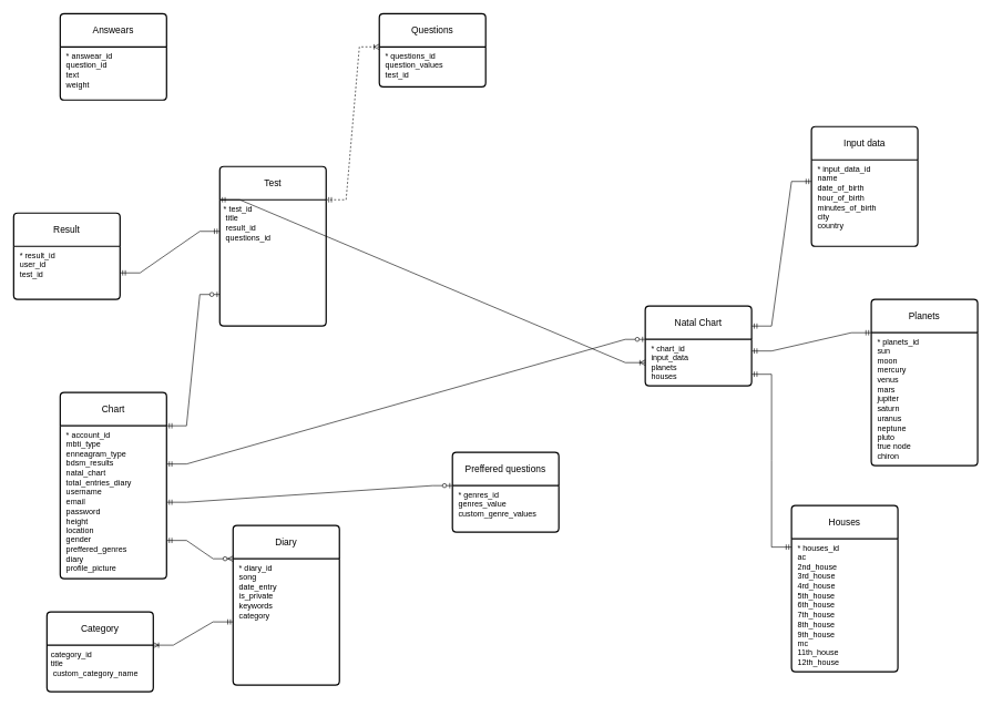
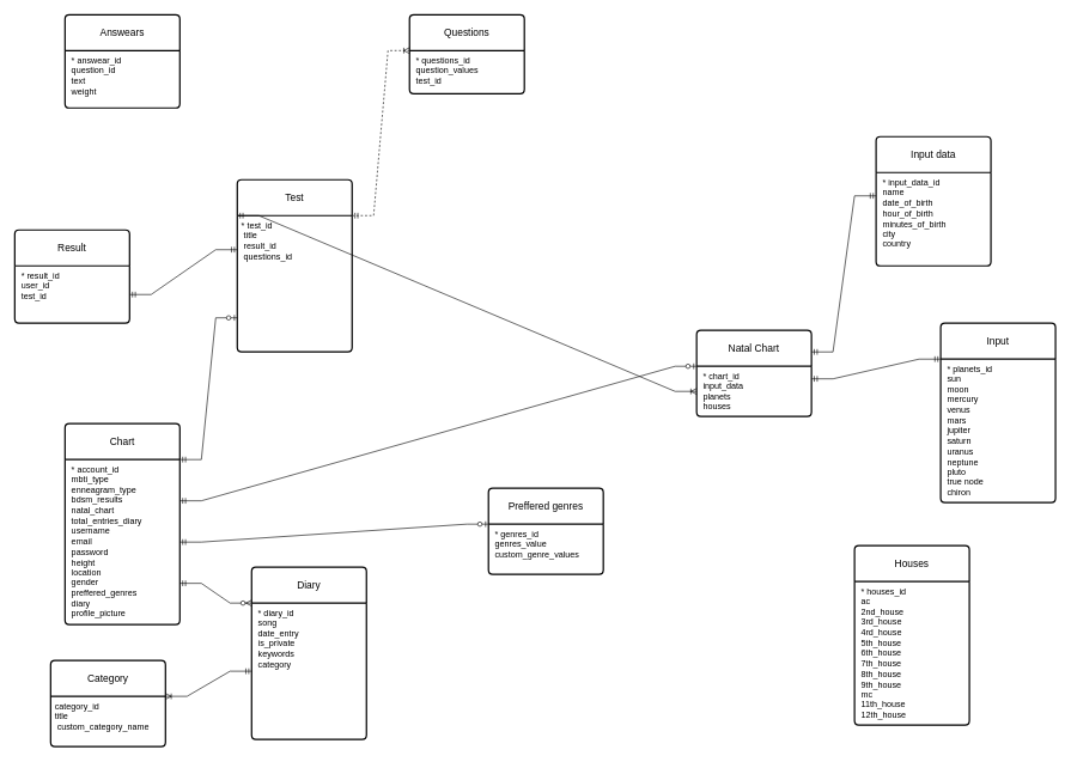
  <mxCell id="0" />
  <mxCell id="1" parent="0" />
  <mxCell id="2" value="Chart" style="swimlane;childLayout=stackLayout;horizontal=1;startSize=50;horizontalStack=0;rounded=1;fontSize=14;fontStyle=0;strokeWidth=2;resizeParent=0;resizeLast=1;shadow=0;dashed=0;align=center;arcSize=4;whiteSpace=wrap;html=1;" parent="1" vertex="1"><mxGeometry x="90" y="590" width="160" height="280" as="geometry" /></mxCell>
  <mxCell id="3" value="&amp;nbsp;* account_id&lt;br&gt;&amp;nbsp;mbti_type&lt;br&gt;&amp;nbsp;enneagram_type&lt;br&gt;&amp;nbsp;bdsm_results&lt;br&gt;&amp;nbsp;natal_chart&lt;br&gt;&amp;nbsp;total_entries_diary&lt;br&gt;&amp;nbsp;username&lt;br&gt;&amp;nbsp;email&lt;br&gt;&amp;nbsp;password&lt;br&gt;&amp;nbsp;height&lt;br&gt;&amp;nbsp;location&lt;br&gt;&amp;nbsp;gender&lt;br&gt;&amp;nbsp;preffered_genres&lt;br&gt;&amp;nbsp;diary&lt;br&gt;&amp;nbsp;profile_picture" style="align=left;strokeColor=none;fillColor=none;spacingLeft=4;fontSize=12;verticalAlign=top;resizable=0;rotatable=0;part=1;html=1;" parent="2" vertex="1"><mxGeometry y="50" width="160" height="230" as="geometry" /></mxCell>
  <mxCell id="4" value="Diary" style="swimlane;childLayout=stackLayout;horizontal=1;startSize=50;horizontalStack=0;rounded=1;fontSize=14;fontStyle=0;strokeWidth=2;resizeParent=0;resizeLast=1;shadow=0;dashed=0;align=center;arcSize=4;whiteSpace=wrap;html=1;" parent="1" vertex="1"><mxGeometry x="350" y="790" width="160" height="240" as="geometry" /></mxCell>
  <mxCell id="5" value="&amp;nbsp;* diary_id&lt;br&gt;&amp;nbsp;song&lt;br&gt;&amp;nbsp;date_entry&lt;br&gt;&amp;nbsp;is_private&lt;br&gt;&amp;nbsp;keywords&lt;br&gt;&amp;nbsp;category" style="align=left;strokeColor=none;fillColor=none;spacingLeft=4;fontSize=12;verticalAlign=top;resizable=0;rotatable=0;part=1;html=1;" parent="4" vertex="1"><mxGeometry y="50" width="160" height="190" as="geometry" /></mxCell>
  <mxCell id="6" value="Test" style="swimlane;childLayout=stackLayout;horizontal=1;startSize=50;horizontalStack=0;rounded=1;fontSize=14;fontStyle=0;strokeWidth=2;resizeParent=0;resizeLast=1;shadow=0;dashed=0;align=center;arcSize=4;whiteSpace=wrap;html=1;" parent="1" vertex="1"><mxGeometry x="330" y="250" width="160" height="240" as="geometry" /></mxCell>
  <mxCell id="7" value="* test_id&lt;br&gt;&amp;nbsp;title&lt;br&gt;&amp;nbsp;result_id&lt;br&gt;&amp;nbsp;questions_id&lt;br&gt;&amp;nbsp;" style="align=left;strokeColor=none;fillColor=none;spacingLeft=4;fontSize=12;verticalAlign=top;resizable=0;rotatable=0;part=1;html=1;" parent="6" vertex="1"><mxGeometry y="50" width="160" height="190" as="geometry" /></mxCell>
  <mxCell id="8" value="Answears" style="swimlane;childLayout=stackLayout;horizontal=1;startSize=50;horizontalStack=0;rounded=1;fontSize=14;fontStyle=0;strokeWidth=2;resizeParent=0;resizeLast=1;shadow=0;dashed=0;align=center;arcSize=4;whiteSpace=wrap;html=1;" parent="1" vertex="1"><mxGeometry x="90" y="20" width="160" height="130" as="geometry"><mxRectangle x="120" y="-200" width="100" height="50" as="alternateBounds" /></mxGeometry></mxCell>
  <mxCell id="9" value="&amp;nbsp;* answear_id&lt;br&gt;&amp;nbsp;question_id&lt;br&gt;&amp;nbsp;text&lt;br&gt;&amp;nbsp;weight" style="align=left;strokeColor=none;fillColor=none;spacingLeft=4;fontSize=12;verticalAlign=top;resizable=0;rotatable=0;part=1;html=1;" parent="8" vertex="1"><mxGeometry y="50" width="160" height="80" as="geometry" /></mxCell>
  <mxCell id="10" value="Questions" style="swimlane;childLayout=stackLayout;horizontal=1;startSize=50;horizontalStack=0;rounded=1;fontSize=14;fontStyle=0;strokeWidth=2;resizeParent=0;resizeLast=1;shadow=0;dashed=0;align=center;arcSize=4;whiteSpace=wrap;html=1;" parent="1" vertex="1"><mxGeometry x="570" y="20" width="160" height="110" as="geometry" /></mxCell>
  <mxCell id="11" value="&amp;nbsp;* questions_id&lt;br&gt;&amp;nbsp;question_values&lt;br&gt;&amp;nbsp;test_id" style="align=left;strokeColor=none;fillColor=none;spacingLeft=4;fontSize=12;verticalAlign=top;resizable=0;rotatable=0;part=1;html=1;" parent="10" vertex="1"><mxGeometry y="50" width="160" height="60" as="geometry" /></mxCell>
  <mxCell id="12" value="Category" style="swimlane;childLayout=stackLayout;horizontal=1;startSize=50;horizontalStack=0;rounded=1;fontSize=14;fontStyle=0;strokeWidth=2;resizeParent=0;resizeLast=1;shadow=0;dashed=0;align=center;arcSize=4;whiteSpace=wrap;html=1;" parent="1" vertex="1"><mxGeometry x="70" y="920" width="160" height="120" as="geometry" /></mxCell>
  <mxCell id="13" value="category_id&amp;nbsp;&lt;br&gt;title&lt;br&gt;&amp;nbsp;custom_category_name" style="align=left;strokeColor=none;fillColor=none;spacingLeft=4;fontSize=12;verticalAlign=top;resizable=0;rotatable=0;part=1;html=1;" parent="12" vertex="1"><mxGeometry y="50" width="160" height="70" as="geometry" /></mxCell>
- <mxCell id="14" value="Preffered questions" style="swimlane;childLayout=stackLayout;horizontal=1;startSize=50;horizontalStack=0;rounded=1;fontSize=14;fontStyle=0;strokeWidth=2;resizeParent=0;resizeLast=1;shadow=0;dashed=0;align=center;arcSize=4;whiteSpace=wrap;html=1;" parent="1" vertex="1"><mxGeometry x="680" y="680" width="160" height="120" as="geometry" /></mxCell>
+ <mxCell id="14" value="Preffered genres" style="swimlane;childLayout=stackLayout;horizontal=1;startSize=50;horizontalStack=0;rounded=1;fontSize=14;fontStyle=0;strokeWidth=2;resizeParent=0;resizeLast=1;shadow=0;dashed=0;align=center;arcSize=4;whiteSpace=wrap;html=1;" parent="1" vertex="1"><mxGeometry x="680" y="680" width="160" height="120" as="geometry" /></mxCell>
  <mxCell id="15" value="&amp;nbsp;* genres_id&amp;nbsp;&lt;br&gt;&amp;nbsp;genres_value&lt;br&gt;&amp;nbsp;custom_genre_values" style="align=left;strokeColor=none;fillColor=none;spacingLeft=4;fontSize=12;verticalAlign=top;resizable=0;rotatable=0;part=1;html=1;" parent="14" vertex="1"><mxGeometry y="50" width="160" height="70" as="geometry" /></mxCell>
  <mxCell id="16" value="Natal Chart" style="swimlane;childLayout=stackLayout;horizontal=1;startSize=50;horizontalStack=0;rounded=1;fontSize=14;fontStyle=0;strokeWidth=2;resizeParent=0;resizeLast=1;shadow=0;dashed=0;align=center;arcSize=4;whiteSpace=wrap;html=1;" parent="1" vertex="1"><mxGeometry x="970" y="460" width="160" height="120" as="geometry" /></mxCell>
  <mxCell id="17" value="&amp;nbsp;* chart_id&lt;br&gt;&amp;nbsp;input_data&lt;br&gt;&amp;nbsp;planets&lt;br&gt;&amp;nbsp;houses" style="align=left;strokeColor=none;fillColor=none;spacingLeft=4;fontSize=12;verticalAlign=top;resizable=0;rotatable=0;part=1;html=1;" parent="16" vertex="1"><mxGeometry y="50" width="160" height="70" as="geometry" /></mxCell>
  <mxCell id="18" value="Input data" style="swimlane;childLayout=stackLayout;horizontal=1;startSize=50;horizontalStack=0;rounded=1;fontSize=14;fontStyle=0;strokeWidth=2;resizeParent=0;resizeLast=1;shadow=0;dashed=0;align=center;arcSize=4;whiteSpace=wrap;html=1;" parent="1" vertex="1"><mxGeometry x="1220" y="190" width="160" height="180" as="geometry" /></mxCell>
  <mxCell id="19" value="&amp;nbsp;* input_data_id&lt;br&gt;&amp;nbsp;name&lt;br&gt;&amp;nbsp;date_of_birth&lt;br&gt;&amp;nbsp;hour_of_birth&lt;br&gt;&amp;nbsp;minutes_of_birth&lt;br&gt;&amp;nbsp;city&lt;br&gt;&amp;nbsp;country" style="align=left;strokeColor=none;fillColor=none;spacingLeft=4;fontSize=12;verticalAlign=top;resizable=0;rotatable=0;part=1;html=1;" parent="18" vertex="1"><mxGeometry y="50" width="160" height="130" as="geometry" /></mxCell>
- <mxCell id="20" value="Planets" style="swimlane;childLayout=stackLayout;horizontal=1;startSize=50;horizontalStack=0;rounded=1;fontSize=14;fontStyle=0;strokeWidth=2;resizeParent=0;resizeLast=1;shadow=0;dashed=0;align=center;arcSize=4;whiteSpace=wrap;html=1;" parent="1" vertex="1"><mxGeometry x="1310" y="450" width="160" height="250" as="geometry" /></mxCell>
+ <mxCell id="20" value="Input" style="swimlane;childLayout=stackLayout;horizontal=1;startSize=50;horizontalStack=0;rounded=1;fontSize=14;fontStyle=0;strokeWidth=2;resizeParent=0;resizeLast=1;shadow=0;dashed=0;align=center;arcSize=4;whiteSpace=wrap;html=1;" parent="1" vertex="1"><mxGeometry x="1310" y="450" width="160" height="250" as="geometry" /></mxCell>
  <mxCell id="21" value="&amp;nbsp;* planets_id&lt;br&gt;&amp;nbsp;sun&lt;br&gt;&amp;nbsp;moon&lt;br&gt;&amp;nbsp;mercury&lt;br&gt;&amp;nbsp;venus&lt;br&gt;&amp;nbsp;mars&lt;br&gt;&amp;nbsp;jupiter&lt;br&gt;&amp;nbsp;saturn&lt;br&gt;&amp;nbsp;uranus&lt;br&gt;&amp;nbsp;neptune&lt;br&gt;&amp;nbsp;pluto&lt;br&gt;&amp;nbsp;true node&lt;br&gt;&amp;nbsp;chiron" style="align=left;strokeColor=none;fillColor=none;spacingLeft=4;fontSize=12;verticalAlign=top;resizable=0;rotatable=0;part=1;html=1;" parent="20" vertex="1"><mxGeometry y="50" width="160" height="200" as="geometry" /></mxCell>
  <mxCell id="22" value="Houses" style="swimlane;childLayout=stackLayout;horizontal=1;startSize=50;horizontalStack=0;rounded=1;fontSize=14;fontStyle=0;strokeWidth=2;resizeParent=0;resizeLast=1;shadow=0;dashed=0;align=center;arcSize=4;whiteSpace=wrap;html=1;" parent="1" vertex="1"><mxGeometry x="1190" y="760" width="160" height="250" as="geometry" /></mxCell>
  <mxCell id="23" value="&amp;nbsp;* houses_id&lt;br&gt;&amp;nbsp;ac&lt;br&gt;&amp;nbsp;2nd_house&lt;br&gt;&amp;nbsp;3rd_house&lt;br&gt;&amp;nbsp;4rd_house&lt;br&gt;&amp;nbsp;5th_house&lt;br&gt;&amp;nbsp;6th_house&lt;br&gt;&amp;nbsp;7th_house&lt;br&gt;&amp;nbsp;8th_house&lt;br&gt;&amp;nbsp;9th_house&lt;br&gt;&amp;nbsp;mc&lt;br&gt;&amp;nbsp;11th_house&lt;br&gt;&amp;nbsp;12th_house" style="align=left;strokeColor=none;fillColor=none;spacingLeft=4;fontSize=12;verticalAlign=top;resizable=0;rotatable=0;part=1;html=1;" parent="22" vertex="1"><mxGeometry y="50" width="160" height="200" as="geometry" /></mxCell>
  <mxCell id="24" value="" style="edgeStyle=entityRelationEdgeStyle;fontSize=12;html=1;endArrow=ERoneToMany;startArrow=ERmandOne;rounded=0;exitX=0;exitY=0;exitDx=0;exitDy=0;" parent="1" source="7" target="17" edge="1"><mxGeometry width="100" height="100" relative="1" as="geometry"><mxPoint x="190" y="430" as="sourcePoint" /><mxPoint x="290" y="330" as="targetPoint" /></mxGeometry></mxCell>
  <mxCell id="25" value="" style="edgeStyle=entityRelationEdgeStyle;fontSize=12;html=1;endArrow=ERoneToMany;startArrow=ERmandOne;rounded=0;entryX=0;entryY=0;entryDx=0;entryDy=0;exitX=1;exitY=0;exitDx=0;exitDy=0;dashed=1;" parent="1" source="7" target="11" edge="1"><mxGeometry width="100" height="100" relative="1" as="geometry"><mxPoint x="190" y="430" as="sourcePoint" /><mxPoint x="290" y="330" as="targetPoint" /></mxGeometry></mxCell>
  <mxCell id="26" value="" style="edgeStyle=entityRelationEdgeStyle;fontSize=12;html=1;endArrow=ERzeroToOne;startArrow=ERmandOne;rounded=0;entryX=0;entryY=0.75;entryDx=0;entryDy=0;exitX=1;exitY=0;exitDx=0;exitDy=0;" parent="1" source="3" target="7" edge="1"><mxGeometry width="100" height="100" relative="1" as="geometry"><mxPoint x="230" y="480" as="sourcePoint" /><mxPoint x="330" y="380" as="targetPoint" /></mxGeometry></mxCell>
  <mxCell id="27" value="" style="edgeStyle=entityRelationEdgeStyle;fontSize=12;html=1;endArrow=ERzeroToMany;startArrow=ERmandOne;rounded=0;exitX=1;exitY=0.75;exitDx=0;exitDy=0;entryX=0;entryY=0;entryDx=0;entryDy=0;" parent="1" source="3" target="5" edge="1"><mxGeometry width="100" height="100" relative="1" as="geometry"><mxPoint x="190" y="840" as="sourcePoint" /><mxPoint x="290" y="740" as="targetPoint" /></mxGeometry></mxCell>
  <mxCell id="28" value="" style="edgeStyle=entityRelationEdgeStyle;fontSize=12;html=1;endArrow=ERoneToMany;startArrow=ERmandOne;rounded=0;exitX=0;exitY=0.5;exitDx=0;exitDy=0;entryX=1;entryY=0;entryDx=0;entryDy=0;" parent="1" source="5" target="13" edge="1"><mxGeometry width="100" height="100" relative="1" as="geometry"><mxPoint x="190" y="930" as="sourcePoint" /><mxPoint x="290" y="830" as="targetPoint" /></mxGeometry></mxCell>
  <mxCell id="29" value="" style="edgeStyle=entityRelationEdgeStyle;fontSize=12;html=1;endArrow=ERzeroToOne;startArrow=ERmandOne;rounded=0;entryX=0;entryY=0;entryDx=0;entryDy=0;exitX=1;exitY=0.5;exitDx=0;exitDy=0;" parent="1" source="3" target="15" edge="1"><mxGeometry width="100" height="100" relative="1" as="geometry"><mxPoint x="440" y="810" as="sourcePoint" /><mxPoint x="540" y="710" as="targetPoint" /></mxGeometry></mxCell>
  <mxCell id="30" value="" style="edgeStyle=entityRelationEdgeStyle;fontSize=12;html=1;endArrow=ERzeroToOne;startArrow=ERmandOne;rounded=0;entryX=0;entryY=0;entryDx=0;entryDy=0;exitX=1;exitY=0.25;exitDx=0;exitDy=0;" parent="1" source="3" target="17" edge="1"><mxGeometry width="100" height="100" relative="1" as="geometry"><mxPoint x="510" y="740" as="sourcePoint" /><mxPoint x="610" y="640" as="targetPoint" /></mxGeometry></mxCell>
  <mxCell id="31" value="" style="edgeStyle=entityRelationEdgeStyle;fontSize=12;html=1;endArrow=ERmandOne;startArrow=ERmandOne;rounded=0;entryX=0;entryY=0.25;entryDx=0;entryDy=0;exitX=1;exitY=0.25;exitDx=0;exitDy=0;" parent="1" source="16" target="19" edge="1"><mxGeometry width="100" height="100" relative="1" as="geometry"><mxPoint x="1080" y="600" as="sourcePoint" /><mxPoint x="1180" y="500" as="targetPoint" /></mxGeometry></mxCell>
  <mxCell id="32" value="" style="edgeStyle=entityRelationEdgeStyle;fontSize=12;html=1;endArrow=ERmandOne;startArrow=ERmandOne;rounded=0;entryX=0;entryY=0;entryDx=0;entryDy=0;exitX=1;exitY=0.25;exitDx=0;exitDy=0;" parent="1" source="17" target="21" edge="1"><mxGeometry width="100" height="100" relative="1" as="geometry"><mxPoint x="1140" y="500" as="sourcePoint" /><mxPoint x="1230" y="283" as="targetPoint" /></mxGeometry></mxCell>
- <mxCell id="33" value="" style="edgeStyle=entityRelationEdgeStyle;fontSize=12;html=1;endArrow=ERmandOne;startArrow=ERmandOne;rounded=0;entryX=0;entryY=0.25;entryDx=0;entryDy=0;exitX=1;exitY=0.75;exitDx=0;exitDy=0;" parent="1" source="17" target="22" edge="1"><mxGeometry width="100" height="100" relative="1" as="geometry"><mxPoint x="1140" y="538" as="sourcePoint" /><mxPoint x="1320" y="510" as="targetPoint" /></mxGeometry></mxCell>
  <mxCell id="34" value="Result" style="swimlane;childLayout=stackLayout;horizontal=1;startSize=50;horizontalStack=0;rounded=1;fontSize=14;fontStyle=0;strokeWidth=2;resizeParent=0;resizeLast=1;shadow=0;dashed=0;align=center;arcSize=4;whiteSpace=wrap;html=1;" vertex="1" parent="1"><mxGeometry x="20" y="320" width="160" height="130" as="geometry"><mxRectangle x="120" y="-200" width="100" height="50" as="alternateBounds" /></mxGeometry></mxCell>
  <mxCell id="35" value="&amp;nbsp;* result_id&amp;nbsp;&lt;br&gt;&amp;nbsp;user_id&lt;br&gt;&amp;nbsp;test_id" style="align=left;strokeColor=none;fillColor=none;spacingLeft=4;fontSize=12;verticalAlign=top;resizable=0;rotatable=0;part=1;html=1;" vertex="1" parent="34"><mxGeometry y="50" width="160" height="80" as="geometry" /></mxCell>
  <mxCell id="36" value="" style="edgeStyle=entityRelationEdgeStyle;fontSize=12;html=1;endArrow=ERmandOne;startArrow=ERmandOne;rounded=0;exitX=1;exitY=0.5;exitDx=0;exitDy=0;entryX=0;entryY=0.25;entryDx=0;entryDy=0;" edge="1" parent="1" source="35" target="7"><mxGeometry width="100" height="100" relative="1" as="geometry"><mxPoint x="350" y="360" as="sourcePoint" /><mxPoint x="340" y="300" as="targetPoint" /></mxGeometry></mxCell>
